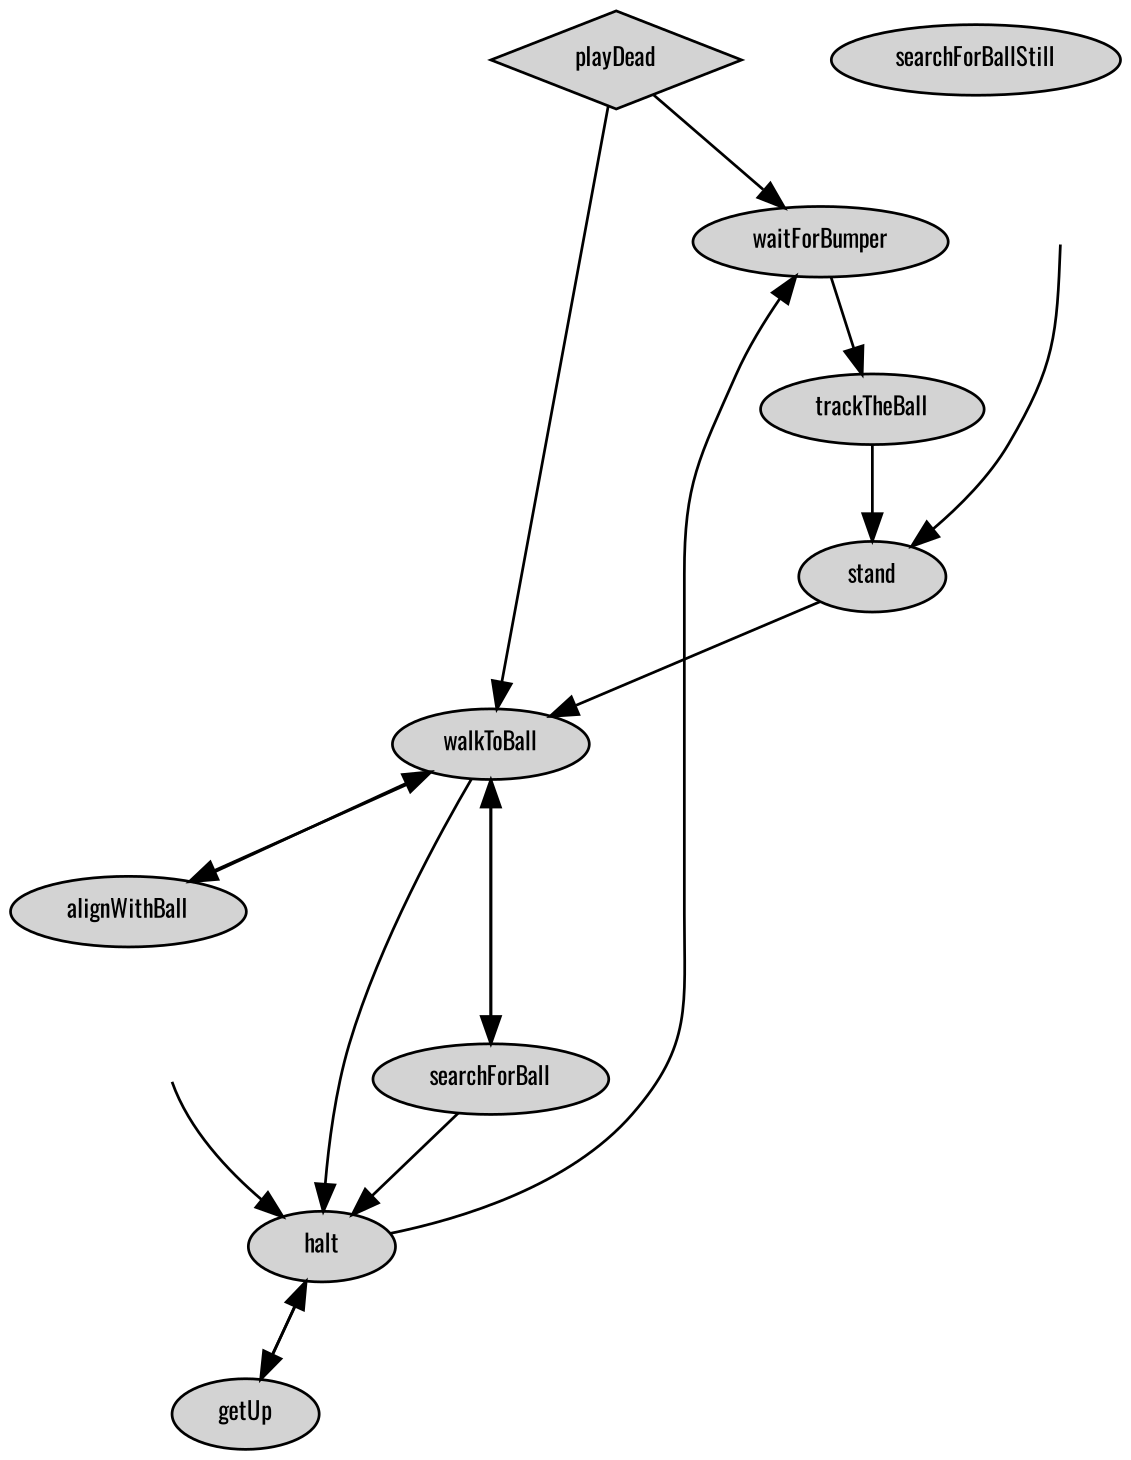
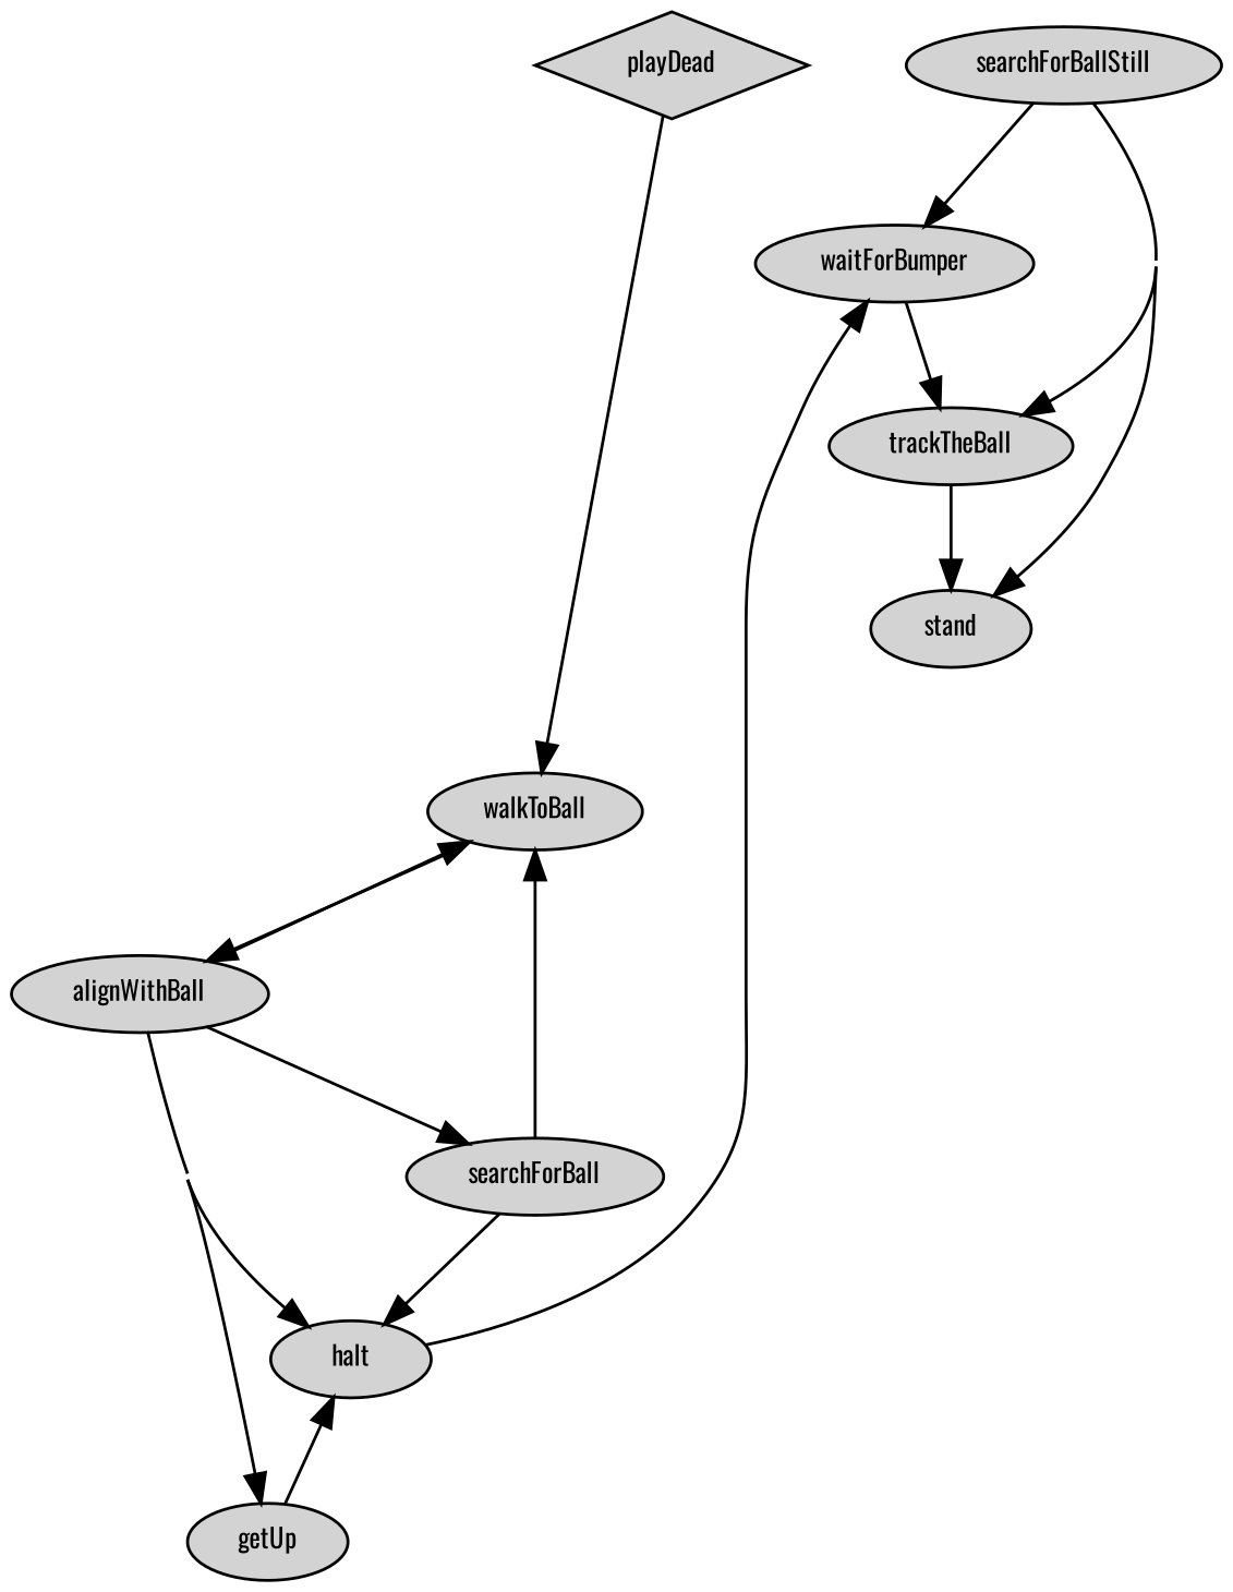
  digraph {
    concentrate=true
    fontname=Oswald
    rankdir=TB
    xlabels=curved
    node [fontname=Oswald fontsize=9 style=filled]
    edge [fontname=Oswald]
    playDead [height=0.2 shape=diamond]
    waitForBumper [height=0.2]
    walkToBall [height=0.2]
    trackTheBall [height=0.2]
    halt [height=0.2]
    searchForBall [height=0.2]
    alignWithBall [height=0.2]
    stand [height=0.2]
    getUp [height=0.2]
    searchForBallStill [height=0.2]
-   playDead -> waitForBumper
+   searchForBallStill -> waitForBumper
    playDead -> walkToBall
    waitForBumper -> trackTheBall
-   walkToBall -> halt
-   walkToBall -> searchForBall
+   alignWithBall -> searchForBall
    walkToBall -> alignWithBall
    trackTheBall -> stand
    halt -> waitForBumper
-   halt -> getUp
+   alignWithBall -> getUp
    searchForBall -> walkToBall
    searchForBall -> halt
    alignWithBall -> walkToBall
    alignWithBall -> halt
-   stand -> walkToBall
    getUp -> halt
+   searchForBallStill -> trackTheBall
    searchForBallStill -> stand
  }
